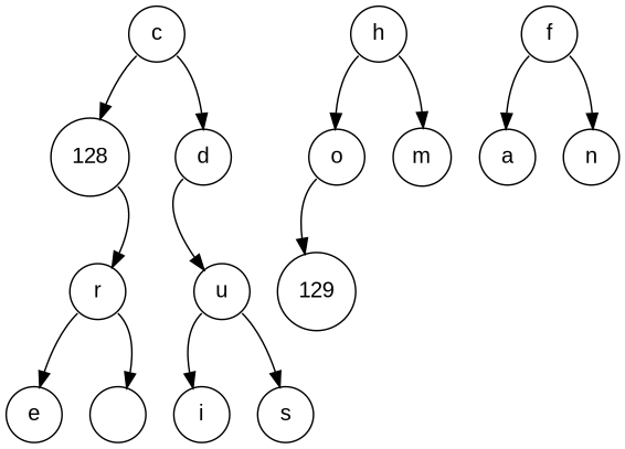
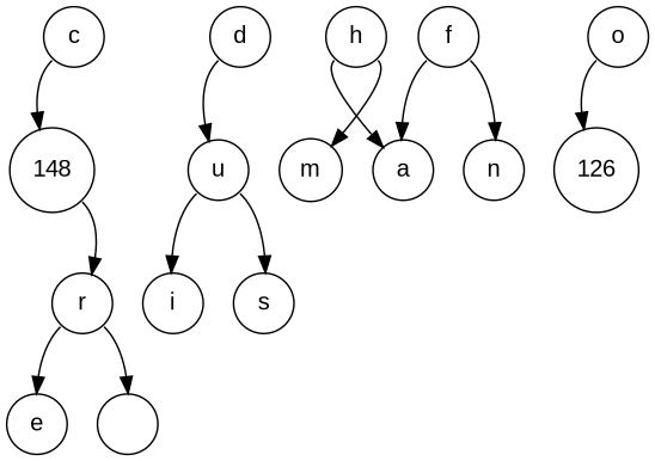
  digraph {
    node [fontname=Arial shape=circle]
    edge [tailport=sw]
    n1 [label=c width=0.5]
-   n2 [label=128 width=0.5]
+   n2 [label=148 width=0.5]
    n3 [label=d width=0.5]
    n4 [label=r width=0.5]
    n5 [label=u width=0.5]
    n6 [label=h width=0.5]
    n7 [label=o width=0.5]
    n8 [label=m width=0.5]
    n9 [label=e width=0.5]
    n10 [label=" " width=0.5]
    n11 [label=i width=0.5]
    n12 [label=s width=0.5]
    n13 [label=f width=0.5]
    n14 [label=a width=0.5]
    n15 [label=n width=0.5]
-   n16 [label=129 width=0.5]
+   n16 [label=126 width=0.5]
    n1 -> n2
-   n1 -> n3 [tailport=se]
    n2 -> n4 [tailport=se]
    n3 -> n5
    n4 -> n9
    n4 -> n10 [tailport=se]
    n5 -> n11
    n5 -> n12 [tailport=se]
-   n6 -> n7
+   n6 -> n14
    n6 -> n8 [tailport=se]
    n7 -> n16
    n13 -> n14
    n13 -> n15 [tailport=se]
  }
